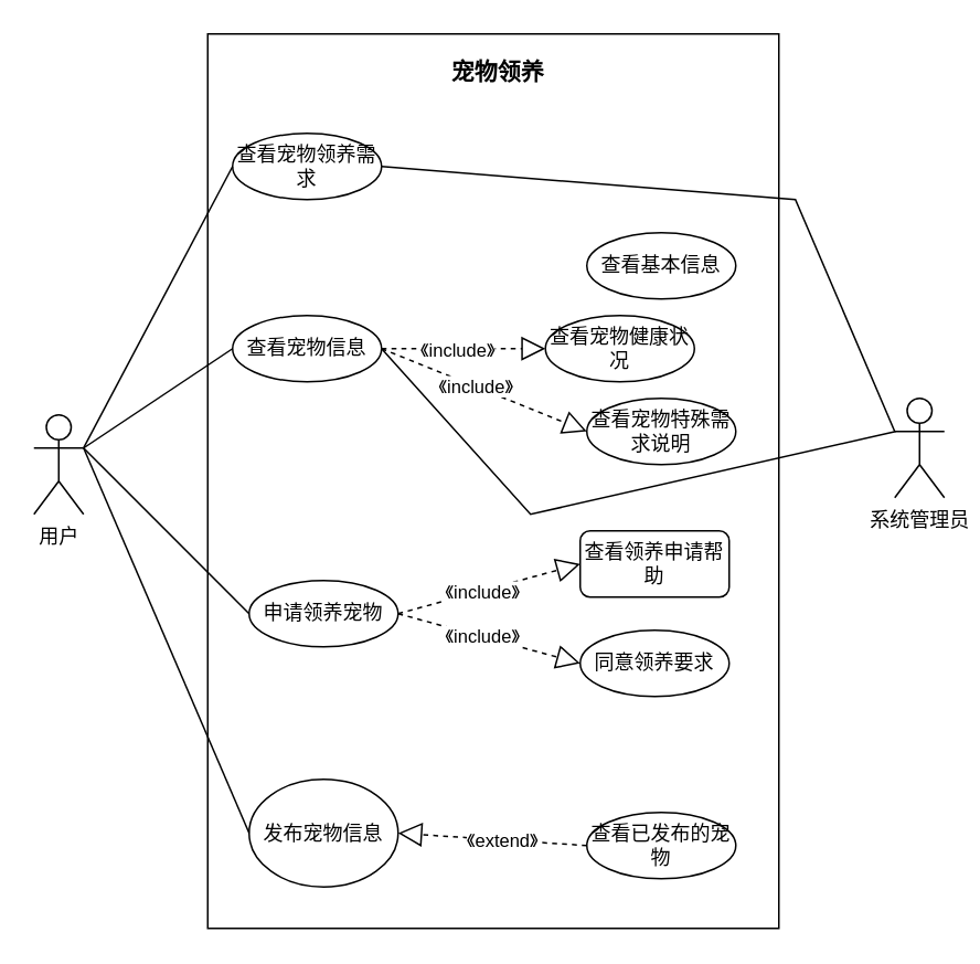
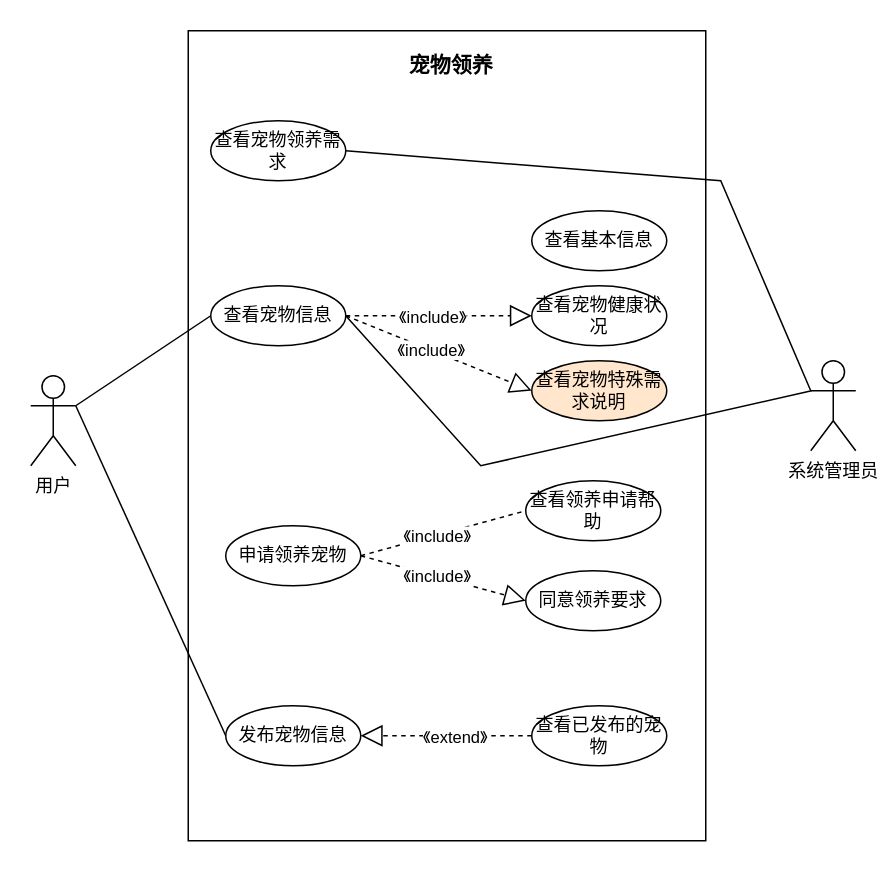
  <mxCell id="0" />
  <mxCell id="1" parent="0" />
  <mxCell id="2" value="" style="rounded=0;whiteSpace=wrap;html=1;" vertex="1" parent="1"><mxGeometry x="125" y="20" width="345" height="540" as="geometry" /></mxCell>
  <mxCell id="3" value="用户" style="shape=umlActor;verticalLabelPosition=bottom;verticalAlign=top;html=1;outlineConnect=0;" vertex="1" parent="1"><mxGeometry x="20" y="250" width="30" height="60" as="geometry" /></mxCell>
  <mxCell id="4" value="系统管理员" style="shape=umlActor;verticalLabelPosition=bottom;verticalAlign=top;html=1;outlineConnect=0;" vertex="1" parent="1"><mxGeometry x="540" y="240" width="30" height="60" as="geometry" /></mxCell>
  <mxCell id="5" value="&lt;span style=&quot;font-size: 14px;&quot;&gt;宠物领养&lt;/span&gt;" style="text;strokeColor=none;fillColor=none;html=1;fontSize=24;fontStyle=1;verticalAlign=middle;align=center;" vertex="1" parent="1"><mxGeometry x="250" y="20" width="100" height="40" as="geometry" /></mxCell>
  <mxCell id="6" value="查看宠物信息" style="ellipse;whiteSpace=wrap;html=1;" vertex="1" parent="1"><mxGeometry x="140" y="190" width="90" height="40" as="geometry" /></mxCell>
  <mxCell id="7" value="申请领养宠物" style="ellipse;whiteSpace=wrap;html=1;" vertex="1" parent="1"><mxGeometry x="150" y="350" width="90" height="40" as="geometry" /></mxCell>
- <mxCell id="8" value="查看领养申请帮助" style="whiteSpace=wrap;html=1;rounded=1;" vertex="1" parent="1"><mxGeometry x="350" y="320" width="90" height="40" as="geometry" /></mxCell>
+ <mxCell id="8" value="查看领养申请帮助" style="ellipse;whiteSpace=wrap;html=1;" vertex="1" parent="1"><mxGeometry x="350" y="320" width="90" height="40" as="geometry" /></mxCell>
  <mxCell id="9" value="同意领养要求" style="ellipse;whiteSpace=wrap;html=1;" vertex="1" parent="1"><mxGeometry x="350" y="380" width="90" height="40" as="geometry" /></mxCell>
- <mxCell id="10" value="查看宠物特殊需求说明" style="ellipse;whiteSpace=wrap;html=1;" vertex="1" parent="1"><mxGeometry x="354" y="240" width="90" height="40" as="geometry" /></mxCell>
- <mxCell id="11" value="查看宠物健康状况" style="ellipse;whiteSpace=wrap;html=1;" vertex="1" parent="1"><mxGeometry x="329" y="190" width="90" height="40" as="geometry" /></mxCell>
+ <mxCell id="10" value="查看宠物特殊需求说明" style="ellipse;whiteSpace=wrap;html=1;fillColor=#ffe6cc;" vertex="1" parent="1"><mxGeometry x="354" y="240" width="90" height="40" as="geometry" /></mxCell>
+ <mxCell id="11" value="查看宠物健康状况" style="ellipse;whiteSpace=wrap;html=1;" vertex="1" parent="1"><mxGeometry x="354" y="190" width="90" height="40" as="geometry" /></mxCell>
  <mxCell id="12" value="" style="endArrow=block;dashed=1;endFill=0;endSize=12;html=1;rounded=0;entryX=0;entryY=0.5;entryDx=0;entryDy=0;exitX=1;exitY=0.5;exitDx=0;exitDy=0;" edge="1" parent="1" target="11" source="6"><mxGeometry width="160" relative="1" as="geometry"><mxPoint x="240" y="238.95" as="sourcePoint" /><mxPoint x="400" y="238.95" as="targetPoint" /></mxGeometry></mxCell>
  <mxCell id="13" value="《include》" style="edgeLabel;html=1;align=center;verticalAlign=middle;resizable=0;points=[];" vertex="1" connectable="0" parent="12"><mxGeometry x="-0.083" relative="1" as="geometry"><mxPoint as="offset" /></mxGeometry></mxCell>
  <mxCell id="14" value="" style="endArrow=block;dashed=1;endFill=0;endSize=12;html=1;rounded=0;entryX=0;entryY=0.5;entryDx=0;entryDy=0;exitX=1;exitY=0.5;exitDx=0;exitDy=0;" edge="1" parent="1" source="6" target="10"><mxGeometry width="160" relative="1" as="geometry"><mxPoint x="250" y="248.95" as="sourcePoint" /><mxPoint x="360" y="210" as="targetPoint" /></mxGeometry></mxCell>
  <mxCell id="15" value="《include》" style="edgeLabel;html=1;align=center;verticalAlign=middle;resizable=0;points=[];" vertex="1" connectable="0" parent="14"><mxGeometry x="-0.083" relative="1" as="geometry"><mxPoint as="offset" /></mxGeometry></mxCell>
- <mxCell id="16" value="" style="endArrow=block;dashed=1;endFill=0;endSize=12;html=1;rounded=0;entryX=0;entryY=0.5;entryDx=0;entryDy=0;exitX=1;exitY=0.5;exitDx=0;exitDy=0;" edge="1" parent="1" source="7" target="8"><mxGeometry width="160" relative="1" as="geometry"><mxPoint x="241.25" y="368.95" as="sourcePoint" /><mxPoint x="351.25" y="330" as="targetPoint" /></mxGeometry></mxCell>
+ <mxCell id="16" value="" style="endArrow=none;dashed=1;endFill=0;endSize=12;html=1;rounded=0;entryX=0;entryY=0.5;entryDx=0;entryDy=0;exitX=1;exitY=0.5;exitDx=0;exitDy=0;" edge="1" parent="1" source="7" target="8"><mxGeometry width="160" relative="1" as="geometry"><mxPoint x="241.25" y="368.95" as="sourcePoint" /><mxPoint x="351.25" y="330" as="targetPoint" /></mxGeometry></mxCell>
  <mxCell id="17" value="《include》" style="edgeLabel;html=1;align=center;verticalAlign=middle;resizable=0;points=[];" vertex="1" connectable="0" parent="16"><mxGeometry x="-0.083" relative="1" as="geometry"><mxPoint as="offset" /></mxGeometry></mxCell>
  <mxCell id="18" value="" style="endArrow=block;dashed=1;endFill=0;endSize=12;html=1;rounded=0;entryX=0;entryY=0.5;entryDx=0;entryDy=0;exitX=1;exitY=0.5;exitDx=0;exitDy=0;" edge="1" parent="1" source="7" target="9"><mxGeometry width="160" relative="1" as="geometry"><mxPoint x="237.5" y="370" as="sourcePoint" /><mxPoint x="347.5" y="410" as="targetPoint" /></mxGeometry></mxCell>
  <mxCell id="19" value="《include》" style="edgeLabel;html=1;align=center;verticalAlign=middle;resizable=0;points=[];" vertex="1" connectable="0" parent="18"><mxGeometry x="-0.083" relative="1" as="geometry"><mxPoint as="offset" /></mxGeometry></mxCell>
  <mxCell id="20" value="查看基本信息" style="ellipse;whiteSpace=wrap;html=1;" vertex="1" parent="1"><mxGeometry x="354" y="140" width="90" height="40" as="geometry" /></mxCell>
  <mxCell id="21" value="" style="endArrow=none;html=1;rounded=0;entryX=0;entryY=0.5;entryDx=0;entryDy=0;" edge="1" parent="1" target="6"><mxGeometry width="50" height="50" relative="1" as="geometry"><mxPoint x="50" y="270" as="sourcePoint" /><mxPoint x="181" y="40" as="targetPoint" /></mxGeometry></mxCell>
- <mxCell id="22" value="" style="endArrow=none;html=1;rounded=0;entryX=0;entryY=0.5;entryDx=0;entryDy=0;exitX=1;exitY=0.333;exitDx=0;exitDy=0;exitPerimeter=0;" edge="1" parent="1" source="3" target="7"><mxGeometry width="50" height="50" relative="1" as="geometry"><mxPoint x="60" y="280" as="sourcePoint" /><mxPoint x="180" y="110" as="targetPoint" /></mxGeometry></mxCell>
- <mxCell id="23" value="发布宠物信息" style="ellipse;whiteSpace=wrap;html=1;" vertex="1" parent="1"><mxGeometry x="150" y="470" width="90" height="65" as="geometry" /></mxCell>
- <mxCell id="24" value="查看已发布的宠物" style="ellipse;whiteSpace=wrap;html=1;" vertex="1" parent="1"><mxGeometry x="354" y="490" width="90" height="40" as="geometry" /></mxCell>
+ <mxCell id="23" value="发布宠物信息" style="ellipse;whiteSpace=wrap;html=1;" vertex="1" parent="1"><mxGeometry x="150" y="470" width="90" height="40" as="geometry" /></mxCell>
+ <mxCell id="24" value="查看已发布的宠物" style="ellipse;whiteSpace=wrap;html=1;" vertex="1" parent="1"><mxGeometry x="354" y="470" width="90" height="40" as="geometry" /></mxCell>
  <mxCell id="25" value="查看宠物领养需求" style="ellipse;whiteSpace=wrap;html=1;" vertex="1" parent="1"><mxGeometry x="140" y="80" width="90" height="40" as="geometry" /></mxCell>
- <mxCell id="26" value="" style="endArrow=none;html=1;rounded=0;entryX=0;entryY=0.5;entryDx=0;entryDy=0;exitX=1;exitY=0.333;exitDx=0;exitDy=0;exitPerimeter=0;" edge="1" parent="1" source="3" target="25"><mxGeometry width="50" height="50" relative="1" as="geometry"><mxPoint x="60" y="280" as="sourcePoint" /><mxPoint x="179" y="80" as="targetPoint" /></mxGeometry></mxCell>
  <mxCell id="27" value="" style="endArrow=none;html=1;rounded=0;entryX=0;entryY=0.5;entryDx=0;entryDy=0;" edge="1" parent="1" target="23"><mxGeometry width="50" height="50" relative="1" as="geometry"><mxPoint x="50" y="270" as="sourcePoint" /><mxPoint x="180" y="240" as="targetPoint" /></mxGeometry></mxCell>
  <mxCell id="28" value="" style="endArrow=block;dashed=1;endFill=0;endSize=12;html=1;rounded=0;entryX=1;entryY=0.5;entryDx=0;entryDy=0;exitX=0;exitY=0.5;exitDx=0;exitDy=0;" edge="1" parent="1" source="24" target="23"><mxGeometry width="160" relative="1" as="geometry"><mxPoint x="250" y="380" as="sourcePoint" /><mxPoint x="360" y="410" as="targetPoint" /></mxGeometry></mxCell>
  <mxCell id="29" value="《extend》" style="edgeLabel;html=1;align=center;verticalAlign=middle;resizable=0;points=[];" vertex="1" connectable="0" parent="28"><mxGeometry x="-0.083" relative="1" as="geometry"><mxPoint as="offset" /></mxGeometry></mxCell>
  <mxCell id="30" value="" style="endArrow=none;html=1;rounded=0;entryX=1;entryY=0.5;entryDx=0;entryDy=0;exitX=0;exitY=0.333;exitDx=0;exitDy=0;exitPerimeter=0;" edge="1" parent="1" source="4" target="25"><mxGeometry width="50" height="50" relative="1" as="geometry"><mxPoint x="60" y="280" as="sourcePoint" /><mxPoint x="150" y="110" as="targetPoint" /><Array as="points"><mxPoint x="480" y="120" /></Array></mxGeometry></mxCell>
  <mxCell id="31" value="" style="endArrow=none;html=1;rounded=0;entryX=1;entryY=0.5;entryDx=0;entryDy=0;" edge="1" parent="1" target="6"><mxGeometry width="50" height="50" relative="1" as="geometry"><mxPoint x="540.552" y="260" as="sourcePoint" /><mxPoint x="150" y="220" as="targetPoint" /><Array as="points"><mxPoint x="320" y="310" /></Array></mxGeometry></mxCell>
